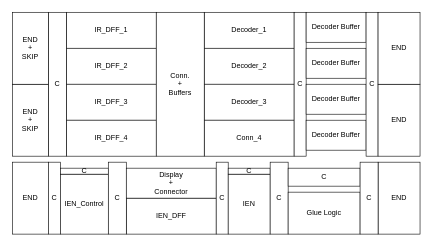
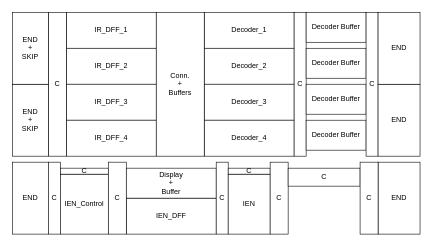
  <mxCell id="0" />
  <mxCell id="1" parent="0" />
  <mxCell id="2" value="IR_DFF_1" style="rounded=0;whiteSpace=wrap;html=1;" parent="1" vertex="1"><mxGeometry x="110" y="20" width="150" height="60" as="geometry" /></mxCell>
  <mxCell id="3" value="IR_DFF_2" style="rounded=0;whiteSpace=wrap;html=1;" parent="1" vertex="1"><mxGeometry x="110" y="80" width="150" height="60" as="geometry" /></mxCell>
  <mxCell id="4" value="IR_DFF_3" style="rounded=0;whiteSpace=wrap;html=1;" parent="1" vertex="1"><mxGeometry x="110" y="140" width="150" height="60" as="geometry" /></mxCell>
  <mxCell id="5" value="IR_DFF_4" style="rounded=0;whiteSpace=wrap;html=1;" parent="1" vertex="1"><mxGeometry x="110" y="200" width="150" height="60" as="geometry" /></mxCell>
  <mxCell id="6" value="Decoder_1" style="rounded=0;whiteSpace=wrap;html=1;" parent="1" vertex="1"><mxGeometry x="340" y="20" width="150" height="60" as="geometry" /></mxCell>
  <mxCell id="7" value="Decoder_2" style="rounded=0;whiteSpace=wrap;html=1;" parent="1" vertex="1"><mxGeometry x="340" y="80" width="150" height="60" as="geometry" /></mxCell>
  <mxCell id="8" value="Decoder_3" style="rounded=0;whiteSpace=wrap;html=1;" parent="1" vertex="1"><mxGeometry x="340" y="140" width="150" height="60" as="geometry" /></mxCell>
- <mxCell id="9" value="Conn_4" style="rounded=0;whiteSpace=wrap;html=1;" parent="1" vertex="1"><mxGeometry x="340" y="200" width="150" height="60" as="geometry" /></mxCell>
+ <mxCell id="9" value="Decoder_4" style="rounded=0;whiteSpace=wrap;html=1;" parent="1" vertex="1"><mxGeometry x="340" y="200" width="150" height="60" as="geometry" /></mxCell>
  <mxCell id="10" value="Conn.&lt;br&gt;+&lt;br&gt;Buffers" style="rounded=0;whiteSpace=wrap;html=1;" parent="1" vertex="1"><mxGeometry x="260" y="20" width="80" height="240" as="geometry" /></mxCell>
  <mxCell id="11" value="C" style="rounded=0;whiteSpace=wrap;html=1;" parent="1" vertex="1"><mxGeometry x="490" y="20" width="20" height="240" as="geometry" /></mxCell>
  <mxCell id="12" value="Decoder Buffer" style="rounded=0;whiteSpace=wrap;html=1;" parent="1" vertex="1"><mxGeometry x="510" y="200" width="100" height="50" as="geometry" /></mxCell>
  <mxCell id="13" value="C" style="rounded=0;whiteSpace=wrap;html=1;" parent="1" vertex="1"><mxGeometry x="80" y="20" width="30" height="240" as="geometry" /></mxCell>
  <mxCell id="14" value="END&lt;br&gt;+&lt;br&gt;SKIP" style="rounded=0;whiteSpace=wrap;html=1;" parent="1" vertex="1"><mxGeometry x="20" y="140" width="60" height="120" as="geometry" /></mxCell>
  <mxCell id="15" value="END&lt;br&gt;+&lt;br&gt;SKIP" style="rounded=0;whiteSpace=wrap;html=1;" parent="1" vertex="1"><mxGeometry x="20" y="20" width="60" height="120" as="geometry" /></mxCell>
  <mxCell id="16" style="edgeStyle=orthogonalEdgeStyle;rounded=0;orthogonalLoop=1;jettySize=auto;html=1;exitX=0.5;exitY=1;exitDx=0;exitDy=0;" parent="1" source="9" target="9" edge="1"><mxGeometry relative="1" as="geometry" /></mxCell>
  <mxCell id="17" value="Decoder Buffer" style="rounded=0;whiteSpace=wrap;html=1;" parent="1" vertex="1"><mxGeometry x="510" y="140" width="100" height="50" as="geometry" /></mxCell>
  <mxCell id="18" value="Decoder Buffer" style="rounded=0;whiteSpace=wrap;html=1;" parent="1" vertex="1"><mxGeometry x="510" y="80" width="100" height="50" as="geometry" /></mxCell>
  <mxCell id="19" value="Decoder Buffer" style="rounded=0;whiteSpace=wrap;html=1;" parent="1" vertex="1"><mxGeometry x="510" y="20" width="100" height="50" as="geometry" /></mxCell>
  <mxCell id="20" value="C" style="rounded=0;whiteSpace=wrap;html=1;" parent="1" vertex="1"><mxGeometry x="610" y="20" width="20" height="240" as="geometry" /></mxCell>
  <mxCell id="21" value="END" style="rounded=0;whiteSpace=wrap;html=1;" parent="1" vertex="1"><mxGeometry x="630" y="140" width="70" height="120" as="geometry" /></mxCell>
  <mxCell id="22" value="END" style="rounded=0;whiteSpace=wrap;html=1;" parent="1" vertex="1"><mxGeometry x="630" y="20" width="70" height="120" as="geometry" /></mxCell>
  <mxCell id="23" value="END" style="rounded=0;whiteSpace=wrap;html=1;" parent="1" vertex="1"><mxGeometry x="20" y="270" width="60" height="120" as="geometry" /></mxCell>
  <mxCell id="24" value="END" style="rounded=0;whiteSpace=wrap;html=1;" parent="1" vertex="1"><mxGeometry x="630" y="270" width="70" height="120" as="geometry" /></mxCell>
  <mxCell id="25" value="IEN_DFF" style="rounded=0;whiteSpace=wrap;html=1;" parent="1" vertex="1"><mxGeometry x="210" y="330" width="150" height="60" as="geometry" /></mxCell>
  <mxCell id="26" value="C" style="rounded=0;whiteSpace=wrap;html=1;" parent="1" vertex="1"><mxGeometry x="80" y="270" width="20" height="120" as="geometry" /></mxCell>
  <mxCell id="27" value="IEN_Control" style="rounded=0;whiteSpace=wrap;html=1;" parent="1" vertex="1"><mxGeometry x="100" y="290" width="80" height="100" as="geometry" /></mxCell>
  <mxCell id="28" value="C" style="rounded=0;whiteSpace=wrap;html=1;" parent="1" vertex="1"><mxGeometry x="100" y="280" width="80" height="10" as="geometry" /></mxCell>
  <mxCell id="29" value="C" style="rounded=0;whiteSpace=wrap;html=1;" parent="1" vertex="1"><mxGeometry x="180" y="270" width="30" height="120" as="geometry" /></mxCell>
- <mxCell id="30" value="Display&lt;br&gt;+&lt;br&gt;Connector" style="rounded=0;whiteSpace=wrap;html=1;" parent="1" vertex="1"><mxGeometry x="210" y="280" width="150" height="50" as="geometry" /></mxCell>
+ <mxCell id="30" value="Display&lt;br&gt;+&lt;br&gt;Buffer" style="rounded=0;whiteSpace=wrap;html=1;" parent="1" vertex="1"><mxGeometry x="210" y="280" width="150" height="50" as="geometry" /></mxCell>
  <mxCell id="31" value="C" style="rounded=0;whiteSpace=wrap;html=1;" parent="1" vertex="1"><mxGeometry x="360" y="270" width="20" height="120" as="geometry" /></mxCell>
  <mxCell id="32" value="IEN" style="rounded=0;whiteSpace=wrap;html=1;" parent="1" vertex="1"><mxGeometry x="380" y="290" width="70" height="100" as="geometry" /></mxCell>
  <mxCell id="33" value="C" style="rounded=0;whiteSpace=wrap;html=1;" parent="1" vertex="1"><mxGeometry x="380" y="280" width="70" height="10" as="geometry" /></mxCell>
  <mxCell id="34" value="C" style="rounded=0;whiteSpace=wrap;html=1;" parent="1" vertex="1"><mxGeometry x="450" y="270" width="30" height="120" as="geometry" /></mxCell>
- <mxCell id="35" value="Glue Logic" style="rounded=0;whiteSpace=wrap;html=1;" parent="1" vertex="1"><mxGeometry x="480" y="320" width="120" height="70" as="geometry" /></mxCell>
  <mxCell id="36" value="C" style="rounded=0;whiteSpace=wrap;html=1;" parent="1" vertex="1"><mxGeometry x="480" y="280" width="120" height="30" as="geometry" /></mxCell>
  <mxCell id="37" value="C" style="rounded=0;whiteSpace=wrap;html=1;" parent="1" vertex="1"><mxGeometry x="600" y="270" width="30" height="120" as="geometry" /></mxCell>
